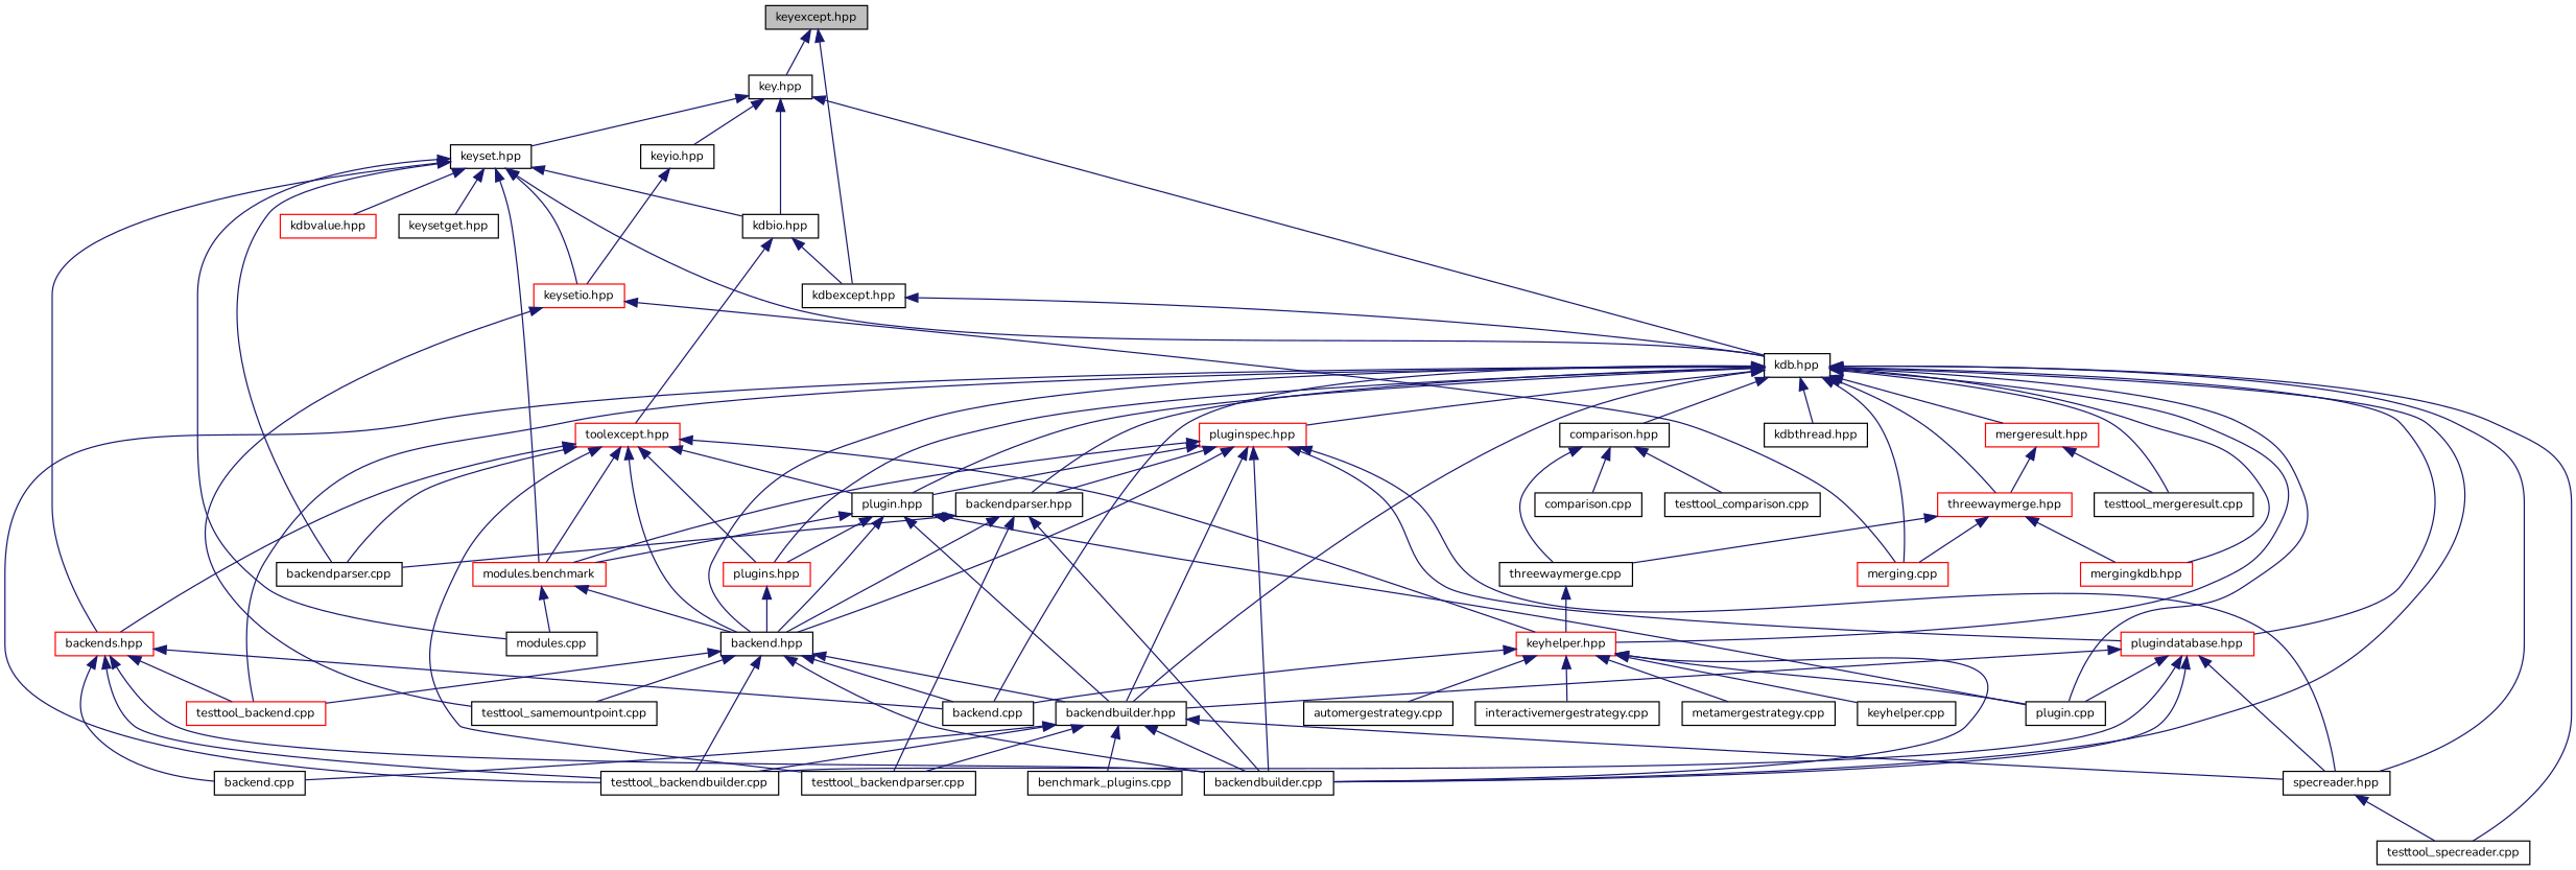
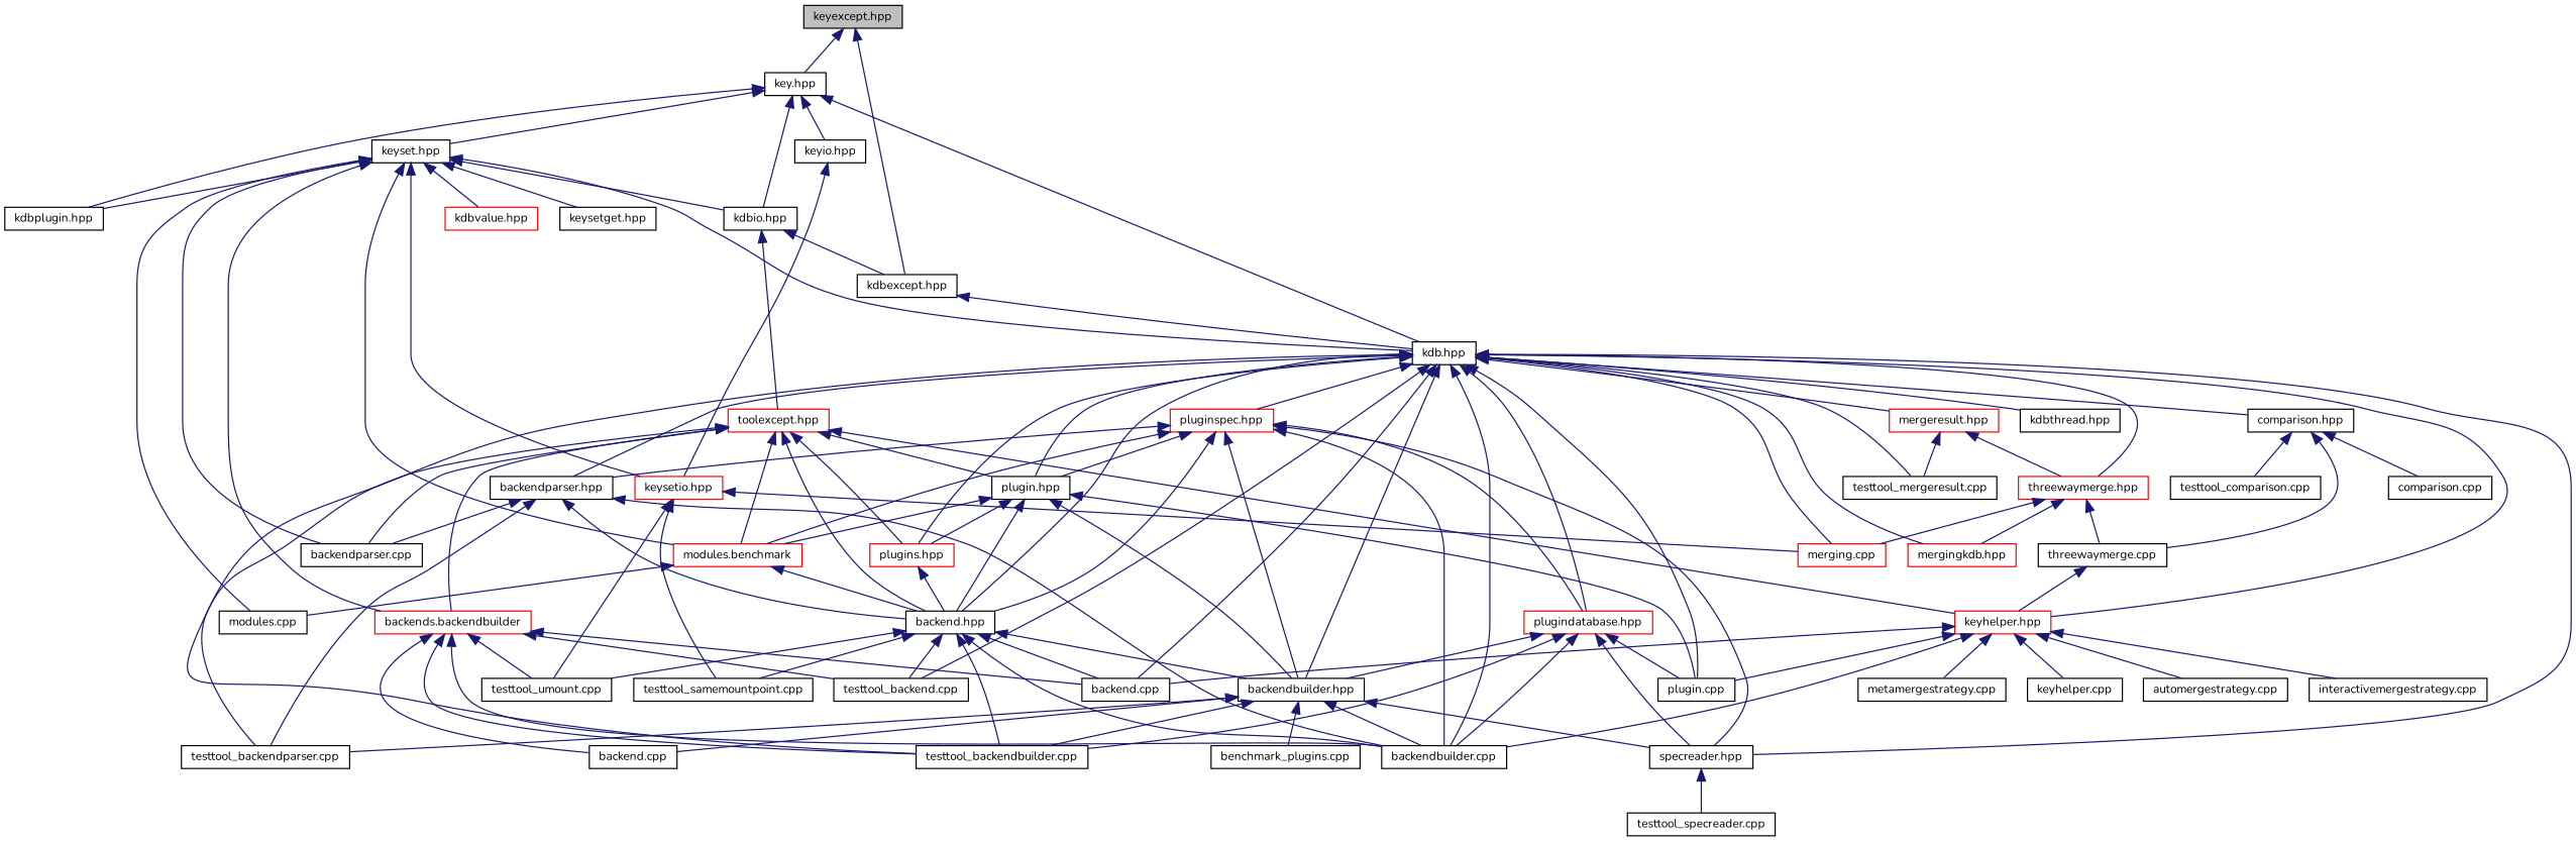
  digraph {
    fontname=Nunito
    node [color=black fillcolor=white fontname=Nunito fontsize=10 shape=record style=filled]
    edge [color=midnightblue dir=back fontname=Nunito fontsize=10 labelfontname=Helvetica labelfontsize=10 style=solid]
    n1 [fillcolor=grey75 fontcolor=black height=0.2 label="keyexcept.hpp" width=0.4]
    n2 [height=0.2 label="kdbexcept.hpp" width=0.4]
    n3 [height=0.2 label="key.hpp" width=0.4]
    n4 [height=0.2 label="kdb.hpp" width=0.4]
    n5 [height=0.2 label="kdbio.hpp" width=0.4]
+   n6 [height=0.2 label="kdbplugin.hpp" width=0.4]
    n7 [height=0.2 label="keyio.hpp" width=0.4]
    n8 [height=0.2 label="keyset.hpp" width=0.4]
    n9 [color=red height=0.2 label="merging.cpp" width=0.4]
    n10 [height=0.2 label="backend.hpp" width=0.4]
    n11 [height=0.2 label="backendbuilder.hpp" width=0.4]
    n12 [height=0.2 label="specreader.hpp" width=0.4]
    n13 [height=0.2 label="testtool_specreader.cpp" width=0.4]
    n14 [height=0.2 label="backendbuilder.cpp" width=0.4]
    n15 [height=0.2 label="testtool_backendbuilder.cpp" width=0.4]
    n16 [height=0.2 label="backend.cpp" width=0.4]
-   n17 [color=red height=0.2 label="testtool_backend.cpp" width=0.4]
+   n17 [height=0.2 label="testtool_backend.cpp" width=0.4]
    n18 [height=0.2 label="backendparser.hpp" width=0.4]
    n19 [height=0.2 label="comparison.hpp" width=0.4]
    n20 [color=red height=0.2 label="keyhelper.hpp" width=0.4]
    n21 [height=0.2 label="plugin.cpp" width=0.4]
    n22 [color=red height=0.2 label="mergeresult.hpp" width=0.4]
    n23 [color=red height=0.2 label="threewaymerge.hpp" width=0.4]
    n24 [color=red height=0.2 label="mergingkdb.hpp" width=0.4]
    n25 [height=0.2 label="testtool_mergeresult.cpp" width=0.4]
    n26 [height=0.2 label="plugin.hpp" width=0.4]
    n27 [color=red height=0.2 label="plugins.hpp" width=0.4]
    n28 [color=red height=0.2 label="plugindatabase.hpp" width=0.4]
    n29 [color=red height=0.2 label="pluginspec.hpp" width=0.4]
    n30 [height=0.2 label="kdbthread.hpp" width=0.4]
    n31 [height=0.2 label="testtool_samemountpoint.cpp" width=0.4]
+   n32 [height=0.2 label="testtool_umount.cpp" width=0.4]
    n33 [height=0.2 label="benchmark_plugins.cpp" width=0.4]
    n34 [height=0.2 label="backend.cpp" width=0.4]
    n35 [height=0.2 label="testtool_backendparser.cpp" width=0.4]
    n36 [height=0.2 label="backendparser.cpp" width=0.4]
    n37 [height=0.2 label="comparison.cpp" width=0.4]
    n38 [height=0.2 label="threewaymerge.cpp" width=0.4]
    n39 [height=0.2 label="testtool_comparison.cpp" width=0.4]
    n40 [height=0.2 label="keyhelper.cpp" width=0.4]
    n41 [height=0.2 label="automergestrategy.cpp" width=0.4]
    n42 [height=0.2 label="interactivemergestrategy.cpp" width=0.4]
    n43 [height=0.2 label="metamergestrategy.cpp" width=0.4]
    n44 [color=red height=0.2 label="modules.benchmark" width=0.4]
    n45 [height=0.2 label="modules.cpp" width=0.4]
    n46 [color=red height=0.2 label="toolexcept.hpp" width=0.4]
    n47 [color=red height=0.2 label="keysetio.hpp" width=0.4]
-   n48 [color=red height=0.2 label="backends.hpp" width=0.4]
+   n48 [color=red height=0.2 label="backends.backendbuilder" width=0.4]
    n49 [color=red height=0.2 label="kdbvalue.hpp" width=0.4]
    n50 [height=0.2 label="keysetget.hpp" width=0.4]
    n1 -> n2
    n1 -> n3
    n2 -> n4
    n3 -> n4
    n3 -> n5
+   n3 -> n6
    n3 -> n7
    n3 -> n8
    n4 -> n9
    n4 -> n10
    n4 -> n11
    n4 -> n12
-   n4 -> n13
    n4 -> n14
    n4 -> n15
    n4 -> n16
    n4 -> n17
    n4 -> n18
    n4 -> n19
    n4 -> n20
    n4 -> n21
    n4 -> n22
    n4 -> n23
    n4 -> n24
    n4 -> n25
    n4 -> n26
    n4 -> n27
    n4 -> n28
    n4 -> n29
    n4 -> n30
    n5 -> n2
    n5 -> n46
    n7 -> n47
    n8 -> n4
    n8 -> n5
+   n8 -> n6
    n8 -> n36
    n8 -> n44
    n8 -> n45
    n8 -> n47
    n8 -> n48
    n8 -> n49
    n8 -> n50
    n10 -> n11
    n10 -> n14
    n10 -> n15
    n10 -> n16
    n10 -> n17
    n10 -> n31
+   n10 -> n32
    n11 -> n12
    n11 -> n14
    n11 -> n15
    n11 -> n33
    n11 -> n34
    n11 -> n35
    n12 -> n13
    n18 -> n10
    n18 -> n14
    n18 -> n35
    n18 -> n36
    n19 -> n37
    n19 -> n38
    n19 -> n39
    n20 -> n14
    n20 -> n16
    n20 -> n21
    n20 -> n40
    n20 -> n41
    n20 -> n42
    n20 -> n43
    n22 -> n23
    n22 -> n25
    n23 -> n9
    n23 -> n24
    n23 -> n38
    n26 -> n10
    n26 -> n11
    n26 -> n21
    n26 -> n27
    n26 -> n44
    n27 -> n10
    n28 -> n11
    n28 -> n12
    n28 -> n14
    n28 -> n15
    n28 -> n21
    n29 -> n10
    n29 -> n11
    n29 -> n12
    n29 -> n14
    n29 -> n18
    n29 -> n26
    n29 -> n28
    n29 -> n44
    n38 -> n20
    n44 -> n10
    n44 -> n45
    n46 -> n10
    n46 -> n20
    n46 -> n26
    n46 -> n27
    n46 -> n35
    n46 -> n36
    n46 -> n44
    n46 -> n48
    n47 -> n9
    n47 -> n31
+   n47 -> n32
    n48 -> n14
    n48 -> n15
    n48 -> n16
    n48 -> n17
+   n48 -> n32
    n48 -> n34
  }
